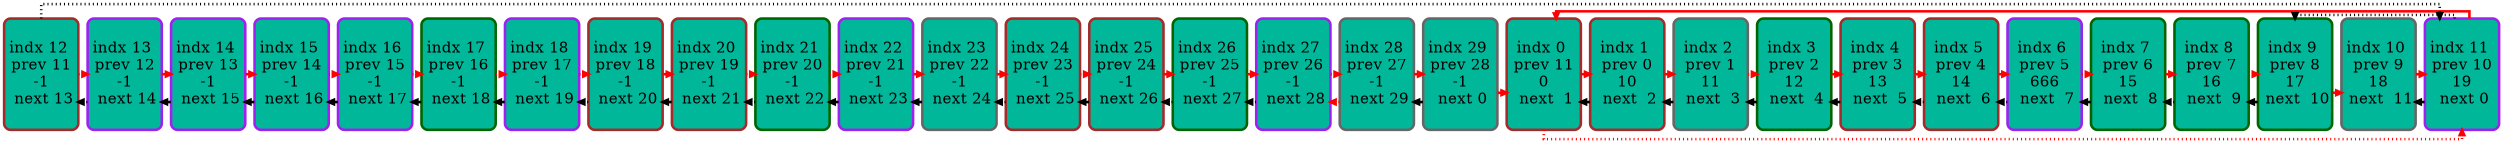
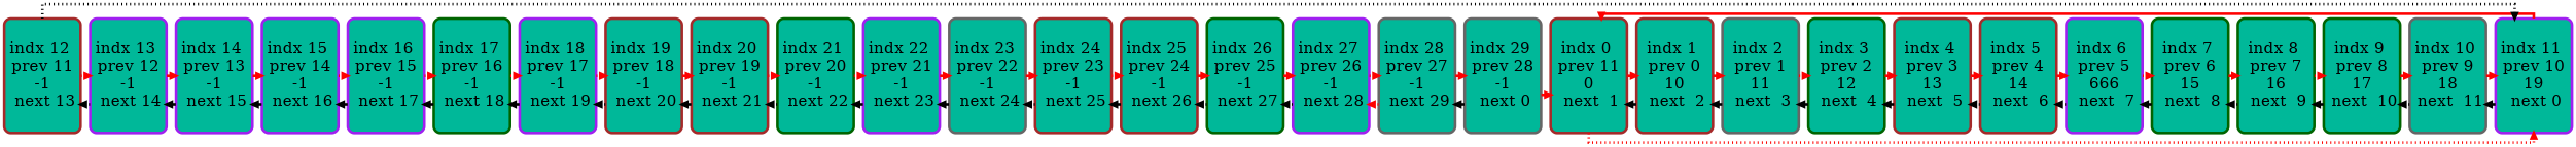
  digraph {
    fontname="DejaVu Serif"
    splines=ortho
    node [color=brown fillcolor="#00b899" fixedsize=true fontname="DejaVu Serif" fontsize=30 penwidth=5 shape=rectangle style="rounded, filled"]
    edge [color=black fontname="DejaVu Serif" penwidth=5 style=solid]
    n1 [height=3 label="indx 0 \n prev 11 \n 0 \n next  1" width=2]
    n2 [height=3 label="indx 1 \n prev 0 \n 10 \n next  2" width=2]
    n3 [color=gray40 height=3 label="indx 2 \n prev 1 \n 11 \n next  3" width=2]
    n4 [color=darkgreen height=3 label="indx 3 \n prev 2 \n 12 \n next  4" width=2]
    n5 [height=3 label="indx 4 \n prev 3 \n 13 \n next  5" width=2]
    n6 [height=3 label="indx 5 \n prev 4 \n 14 \n next  6" width=2]
    n7 [color=purple height=3 label="indx 6 \n prev 5 \n 666 \n next  7" width=2]
    n8 [color=darkgreen height=3 label="indx 7 \n prev 6 \n 15 \n next  8" width=2]
    n9 [color=darkgreen height=3 label="indx 8 \n prev 7 \n 16 \n next  9" width=2]
    n10 [color=darkgreen height=3 label="indx 9 \n prev 8 \n 17 \n next  10" width=2]
    n11 [color=gray40 height=3 label="indx 10 \n prev 9 \n 18 \n next  11" width=2]
    n12 [color=purple height=3 label="indx 11 \n prev 10 \n 19 \n next 0" width=2]
    n13 [height=3 label="indx 12 \n prev 11 \n -1 \n next 13" width=2]
    n14 [color=purple height=3 label="indx 13 \n prev 12 \n -1 \n next 14" width=2]
    n15 [color=purple height=3 label="indx 14 \n prev 13 \n -1 \n next 15" width=2]
    n16 [color=purple height=3 label="indx 15 \n prev 14 \n -1 \n next 16" width=2]
    n17 [color=purple height=3 label="indx 16 \n prev 15 \n -1 \n next 17" width=2]
    n18 [color=darkgreen height=3 label="indx 17 \n prev 16 \n -1 \n next 18" width=2]
    n19 [color=purple height=3 label="indx 18 \n prev 17 \n -1 \n next 19" width=2]
    n20 [height=3 label="indx 19 \n prev 18 \n -1 \n next 20" width=2]
    n21 [height=3 label="indx 20 \n prev 19 \n -1 \n next 21" width=2]
    n22 [color=darkgreen height=3 label="indx 21 \n prev 20 \n -1 \n next 22" width=2]
    n23 [color=purple height=3 label="indx 22 \n prev 21 \n -1 \n next 23" width=2]
    n24 [color=gray40 height=3 label="indx 23 \n prev 22 \n -1 \n next 24" width=2]
    n25 [height=3 label="indx 24 \n prev 23 \n -1 \n next 25" width=2]
    n26 [height=3 label="indx 25 \n prev 24 \n -1 \n next 26" width=2]
    n27 [color=darkgreen height=3 label="indx 26 \n prev 25 \n -1 \n next 27" width=2]
    n28 [color=purple height=3 label="indx 27 \n prev 26 \n -1 \n next 28" width=2]
    n29 [color=gray40 height=3 label="indx 28 \n prev 27 \n -1 \n next 29" width=2]
    n30 [color=gray40 height=3 label="indx 29 \n prev 28 \n -1 \n next 0" width=2]
    subgraph sub_1 {
      rank=same
      n1
      n2
      n3
      n4
      n5
      n6
      n7
      n8
      n9
      n10
      n11
      n12
      n13
      n14
      n15
      n16
      n17
      n18
      n19
      n20
      n21
      n22
      n23
      n24
      n25
      n26
      n27
      n28
      n29
      n30
    }
    n1 -> n2 [style=invis width=5]
    n1 -> n2 [color=red]
    n1 -> n12 [color=red style=dotted]
    n2 -> n1
    n2 -> n3 [style=invis width=5]
    n2 -> n3 [color=red]
    n3 -> n2
    n3 -> n4 [style=invis width=5]
    n3 -> n4 [color=red style=dotted]
    n4 -> n3
    n4 -> n5 [style=invis width=5]
    n4 -> n5 [color=red]
    n5 -> n4
    n5 -> n6 [style=invis width=5]
    n5 -> n6 [color=red]
    n6 -> n5 [style=dotted]
    n6 -> n7 [style=invis width=5]
    n6 -> n7 [color=red]
    n7 -> n6 [style=dotted]
    n7 -> n8 [style=invis width=5]
    n7 -> n8 [color=red style=dotted]
    n8 -> n7
    n8 -> n9 [style=invis width=5]
    n8 -> n9 [color=red]
    n9 -> n8 [style=dotted]
    n9 -> n10 [style=invis width=5]
    n9 -> n10 [color=red style=dotted]
    n10 -> n9
    n10 -> n11 [style=invis width=5]
    n10 -> n11 [color=red]
-   n12 -> n10 [style=dotted]
+   n11 -> n10 [style=dotted]
    n11 -> n12 [style=invis width=5]
    n11 -> n12 [color=red]
    n12 -> n1 [style=invis width=5]
    n12 -> n1 [color=red]
    n12 -> n11
    n13 -> n12 [style=dotted]
    n13 -> n14 [style=invis width=5]
    n13 -> n14 [color=red style=dotted]
    n14 -> n13 [style=dotted]
    n14 -> n15 [style=invis width=5]
    n14 -> n15 [color=red]
    n15 -> n14
    n15 -> n16 [style=invis width=5]
    n15 -> n16 [color=red]
    n16 -> n15
    n16 -> n17 [style=invis width=5]
    n16 -> n17 [color=red style=dotted]
    n17 -> n16
    n17 -> n18 [style=invis width=5]
    n17 -> n18 [color=red style=dotted]
    n18 -> n17
    n18 -> n19 [style=invis width=5]
    n18 -> n19 [color=red style=dotted]
    n19 -> n18
    n19 -> n20 [style=invis width=5]
    n19 -> n20 [color=red style=dotted]
    n20 -> n19 [style=dotted]
    n20 -> n21 [style=invis width=5]
    n20 -> n21 [color=red]
    n21 -> n20
    n21 -> n22 [style=invis width=5]
    n21 -> n22 [color=red style=dotted]
    n22 -> n21 [style=dotted]
    n22 -> n23 [style=invis width=5]
    n22 -> n23 [color=red style=dotted]
    n23 -> n22
    n23 -> n24 [style=invis width=5]
    n23 -> n24 [color=red]
    n24 -> n23
    n24 -> n25 [style=invis width=5]
    n24 -> n25 [color=red]
    n25 -> n24 [style=dotted]
    n25 -> n26 [style=invis width=5]
    n25 -> n26 [color=red style=dotted]
    n26 -> n25
    n26 -> n27 [style=invis width=5]
    n26 -> n27 [color=red]
    n27 -> n26 [style=dotted]
    n27 -> n28 [style=invis width=5]
    n27 -> n28 [color=red]
    n28 -> n27 [style=dotted]
    n28 -> n29 [style=invis width=5]
    n28 -> n29 [color=red style=dotted]
    n29 -> n28 [color=red style=dotted]
    n29 -> n30 [style=invis width=5]
    n29 -> n30 [color=red]
    n30 -> n1 [style=invis width=5]
    n30 -> n1 [color=red]
    n30 -> n29
  }
